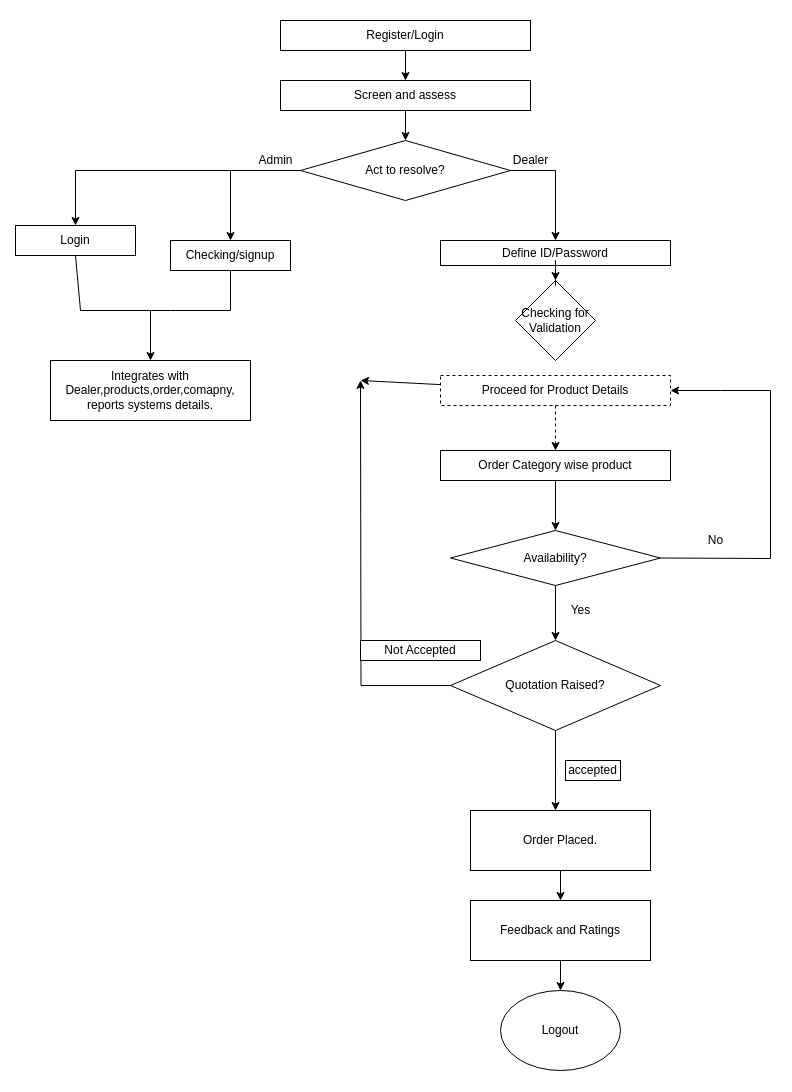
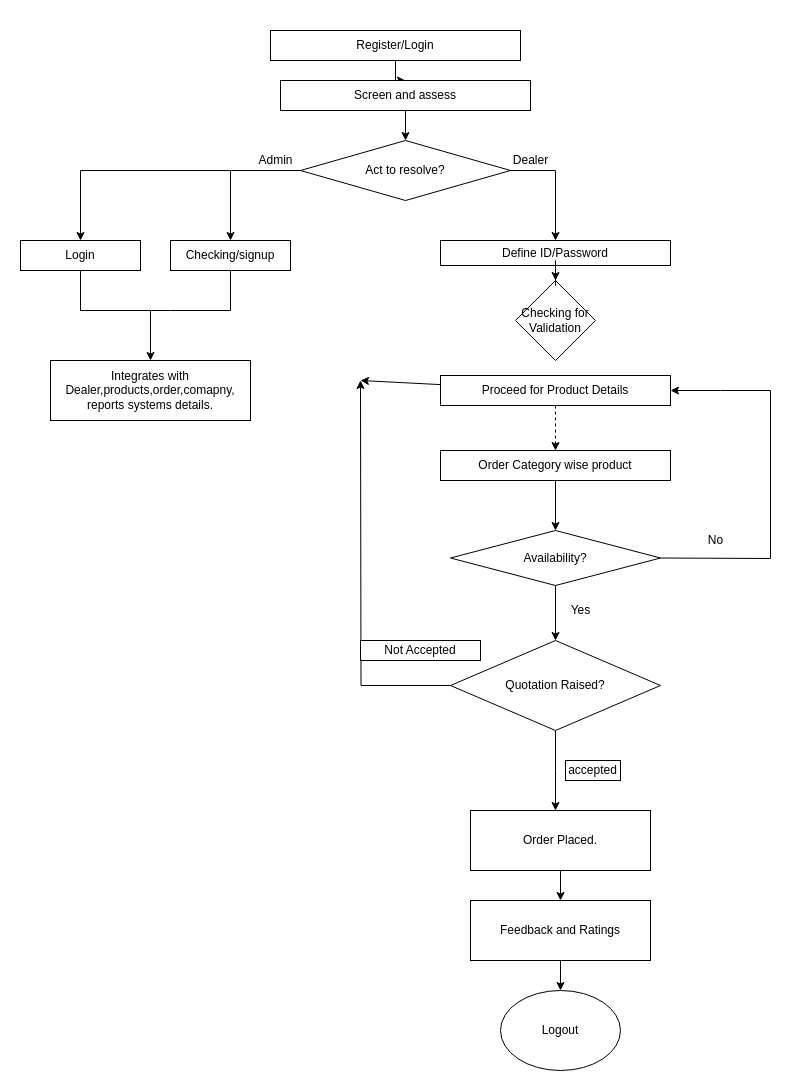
  <mxCell id="0" />
  <mxCell id="1" parent="0" />
  <mxCell id="2" value="" style="edgeStyle=orthogonalEdgeStyle;rounded=0;orthogonalLoop=1;jettySize=auto;html=1;" parent="1" source="3" target="4" edge="1"><mxGeometry relative="1" as="geometry" /></mxCell>
- <mxCell id="3" value="Register/Login" style="rounded=0;whiteSpace=wrap;html=1;" parent="1" vertex="1"><mxGeometry x="280" y="20" width="250" height="30" as="geometry" /></mxCell>
+ <mxCell id="3" value="Register/Login" style="rounded=0;whiteSpace=wrap;html=1;" parent="1" vertex="1"><mxGeometry x="270" y="30" width="250" height="30" as="geometry" /></mxCell>
  <mxCell id="4" value="Screen and assess" style="rounded=0;whiteSpace=wrap;html=1;" parent="1" vertex="1"><mxGeometry x="280" y="80" width="250" height="30" as="geometry" /></mxCell>
  <mxCell id="5" value="" style="edgeStyle=orthogonalEdgeStyle;rounded=0;orthogonalLoop=1;jettySize=auto;html=1;exitX=0.5;exitY=1;exitDx=0;exitDy=0;" parent="1" source="4" target="19" edge="1"><mxGeometry relative="1" as="geometry"><mxPoint x="405" y="170" as="sourcePoint" /></mxGeometry></mxCell>
  <mxCell id="6" value="Define ID/Password" style="whiteSpace=wrap;html=1;rounded=0;" parent="1" vertex="1"><mxGeometry x="440" y="240" width="230" height="25" as="geometry" /></mxCell>
  <mxCell id="7" value="" style="edgeStyle=orthogonalEdgeStyle;rounded=0;orthogonalLoop=1;jettySize=auto;html=1;dashed=1;" parent="1" source="9" target="11" edge="1"><mxGeometry relative="1" as="geometry" /></mxCell>
  <mxCell id="8" style="edgeStyle=none;rounded=0;orthogonalLoop=1;jettySize=auto;html=1;" parent="1" source="9" edge="1"><mxGeometry relative="1" as="geometry"><mxPoint x="360" y="380" as="targetPoint" /></mxGeometry></mxCell>
- <mxCell id="9" value="Proceed for Product Details" style="whiteSpace=wrap;html=1;rounded=0;dashed=1;" parent="1" vertex="1"><mxGeometry x="440" y="375" width="230" height="30" as="geometry" /></mxCell>
+ <mxCell id="9" value="Proceed for Product Details" style="whiteSpace=wrap;html=1;rounded=0;" parent="1" vertex="1"><mxGeometry x="440" y="375" width="230" height="30" as="geometry" /></mxCell>
  <mxCell id="10" value="" style="edgeStyle=orthogonalEdgeStyle;rounded=0;orthogonalLoop=1;jettySize=auto;html=1;" parent="1" source="11" target="13" edge="1"><mxGeometry relative="1" as="geometry" /></mxCell>
  <mxCell id="11" value="Order Category wise product" style="whiteSpace=wrap;html=1;rounded=0;" parent="1" vertex="1"><mxGeometry x="440" y="450" width="230" height="30" as="geometry" /></mxCell>
  <mxCell id="12" value="" style="edgeStyle=orthogonalEdgeStyle;rounded=0;orthogonalLoop=1;jettySize=auto;html=1;" parent="1" source="13" edge="1"><mxGeometry relative="1" as="geometry"><mxPoint x="555" y="640" as="targetPoint" /></mxGeometry></mxCell>
  <mxCell id="13" value="Availability?" style="rhombus;whiteSpace=wrap;html=1;rounded=0;" parent="1" vertex="1"><mxGeometry x="450" y="530" width="210" height="55" as="geometry" /></mxCell>
  <mxCell id="14" value="" style="endArrow=classic;html=1;rounded=0;exitX=1;exitY=0.5;exitDx=0;exitDy=0;entryX=1;entryY=0.5;entryDx=0;entryDy=0;" parent="1" source="13" target="9" edge="1"><mxGeometry width="50" height="50" relative="1" as="geometry"><mxPoint x="690" y="485" as="sourcePoint" /><mxPoint x="760" y="215" as="targetPoint" /><Array as="points"><mxPoint x="770" y="558" /><mxPoint x="770" y="390" /><mxPoint x="720" y="390" /></Array></mxGeometry></mxCell>
  <mxCell id="15" value="No" style="text;html=1;align=center;verticalAlign=middle;resizable=0;points=[];autosize=1;strokeColor=none;fillColor=none;" parent="1" vertex="1"><mxGeometry x="700" y="530" width="30" height="20" as="geometry" /></mxCell>
  <mxCell id="16" value="Yes" style="text;html=1;align=center;verticalAlign=middle;resizable=0;points=[];autosize=1;strokeColor=none;fillColor=none;" parent="1" vertex="1"><mxGeometry x="560" y="600" width="40" height="20" as="geometry" /></mxCell>
  <mxCell id="17" value="" style="edgeStyle=orthogonalEdgeStyle;rounded=0;orthogonalLoop=1;jettySize=auto;html=1;" parent="1" source="19" target="21" edge="1"><mxGeometry relative="1" as="geometry" /></mxCell>
  <mxCell id="18" value="" style="edgeStyle=orthogonalEdgeStyle;rounded=0;orthogonalLoop=1;jettySize=auto;html=1;" parent="1" source="19" target="22" edge="1"><mxGeometry relative="1" as="geometry" /></mxCell>
  <mxCell id="19" value="Act to resolve?" style="rhombus;whiteSpace=wrap;html=1;rounded=0;" parent="1" vertex="1"><mxGeometry x="300" y="140" width="210" height="60" as="geometry" /></mxCell>
  <mxCell id="20" value="" style="endArrow=classic;html=1;rounded=0;exitX=1;exitY=0.5;exitDx=0;exitDy=0;" parent="1" source="19" target="6" edge="1"><mxGeometry width="50" height="50" relative="1" as="geometry"><mxPoint x="560" y="310" as="sourcePoint" /><mxPoint x="610" y="170" as="targetPoint" /><Array as="points"><mxPoint x="555" y="170" /></Array></mxGeometry></mxCell>
- <mxCell id="21" value="Login" style="whiteSpace=wrap;html=1;rounded=0;" parent="1" vertex="1"><mxGeometry x="15" y="225" width="120" height="30" as="geometry" /></mxCell>
+ <mxCell id="21" value="Login" style="whiteSpace=wrap;html=1;rounded=0;" parent="1" vertex="1"><mxGeometry x="20" y="240" width="120" height="30" as="geometry" /></mxCell>
  <mxCell id="22" value="Checking/signup" style="whiteSpace=wrap;html=1;rounded=0;" parent="1" vertex="1"><mxGeometry x="170" y="240" width="120" height="30" as="geometry" /></mxCell>
  <mxCell id="23" value="Integrates with Dealer,products,order,comapny,&lt;br&gt;reports systems details." style="rounded=0;whiteSpace=wrap;html=1;" parent="1" vertex="1"><mxGeometry x="50" y="360" width="200" height="60" as="geometry" /></mxCell>
  <mxCell id="24" value="Dealer" style="text;html=1;align=center;verticalAlign=middle;resizable=0;points=[];autosize=1;strokeColor=none;fillColor=none;" parent="1" vertex="1"><mxGeometry x="505" y="150" width="50" height="20" as="geometry" /></mxCell>
  <mxCell id="25" value="Admin" style="text;html=1;align=center;verticalAlign=middle;resizable=0;points=[];autosize=1;strokeColor=none;fillColor=none;" parent="1" vertex="1"><mxGeometry x="250" y="150" width="50" height="20" as="geometry" /></mxCell>
  <mxCell id="26" value="" style="endArrow=none;html=1;rounded=0;exitX=0.5;exitY=1;exitDx=0;exitDy=0;" parent="1" source="21" edge="1"><mxGeometry width="50" height="50" relative="1" as="geometry"><mxPoint x="370" y="350" as="sourcePoint" /><mxPoint x="170" y="310" as="targetPoint" /><Array as="points"><mxPoint x="80" y="310" /></Array></mxGeometry></mxCell>
  <mxCell id="27" value="" style="endArrow=none;html=1;rounded=0;exitX=0.5;exitY=1;exitDx=0;exitDy=0;" parent="1" edge="1"><mxGeometry width="50" height="50" relative="1" as="geometry"><mxPoint x="230" y="270" as="sourcePoint" /><mxPoint x="170" y="310" as="targetPoint" /><Array as="points"><mxPoint x="230" y="310" /></Array></mxGeometry></mxCell>
  <mxCell id="28" value="" style="endArrow=classic;html=1;rounded=0;entryX=0.5;entryY=0;entryDx=0;entryDy=0;" parent="1" target="23" edge="1"><mxGeometry width="50" height="50" relative="1" as="geometry"><mxPoint x="150" y="310" as="sourcePoint" /><mxPoint x="150" y="340" as="targetPoint" /></mxGeometry></mxCell>
  <mxCell id="29" value="Checking for Validation" style="rhombus;whiteSpace=wrap;html=1;" parent="1" vertex="1"><mxGeometry x="515" y="280" width="80" height="80" as="geometry" /></mxCell>
  <mxCell id="30" value="" style="edgeStyle=orthogonalEdgeStyle;rounded=0;orthogonalLoop=1;jettySize=auto;html=1;" parent="1" source="6" target="29" edge="1"><mxGeometry relative="1" as="geometry"><mxPoint x="555" y="265" as="sourcePoint" /><mxPoint x="555" y="375" as="targetPoint" /></mxGeometry></mxCell>
  <mxCell id="31" style="edgeStyle=orthogonalEdgeStyle;rounded=0;orthogonalLoop=1;jettySize=auto;html=1;" parent="1" source="33" edge="1"><mxGeometry relative="1" as="geometry"><mxPoint x="555" y="810" as="targetPoint" /></mxGeometry></mxCell>
  <mxCell id="32" style="edgeStyle=orthogonalEdgeStyle;rounded=0;orthogonalLoop=1;jettySize=auto;html=1;" parent="1" source="33" edge="1"><mxGeometry relative="1" as="geometry"><mxPoint x="360" y="380" as="targetPoint" /></mxGeometry></mxCell>
  <mxCell id="33" value="Quotation Raised?" style="rhombus;whiteSpace=wrap;html=1;" parent="1" vertex="1"><mxGeometry x="450" y="640" width="210" height="90" as="geometry" /></mxCell>
  <mxCell id="34" value="accepted" style="rounded=0;whiteSpace=wrap;html=1;" parent="1" vertex="1"><mxGeometry x="565" y="760" width="55" height="20" as="geometry" /></mxCell>
  <mxCell id="35" value="Not Accepted" style="rounded=0;whiteSpace=wrap;html=1;" parent="1" vertex="1"><mxGeometry x="360" y="640" width="120" height="20" as="geometry" /></mxCell>
  <mxCell id="36" style="edgeStyle=none;rounded=0;orthogonalLoop=1;jettySize=auto;html=1;" parent="1" source="37" target="39" edge="1"><mxGeometry relative="1" as="geometry"><mxPoint x="560" y="910" as="targetPoint" /></mxGeometry></mxCell>
  <mxCell id="37" value="Order Placed." style="rounded=0;whiteSpace=wrap;html=1;" parent="1" vertex="1"><mxGeometry x="470" y="810" width="180" height="60" as="geometry" /></mxCell>
  <mxCell id="38" style="edgeStyle=none;rounded=0;orthogonalLoop=1;jettySize=auto;html=1;" parent="1" source="39" target="40" edge="1"><mxGeometry relative="1" as="geometry"><mxPoint x="560" y="1000" as="targetPoint" /></mxGeometry></mxCell>
  <mxCell id="39" value="Feedback and Ratings" style="rounded=0;whiteSpace=wrap;html=1;" parent="1" vertex="1"><mxGeometry x="470" y="900" width="180" height="60" as="geometry" /></mxCell>
  <mxCell id="40" value="Logout" style="ellipse;whiteSpace=wrap;html=1;" parent="1" vertex="1"><mxGeometry x="500" y="990" width="120" height="80" as="geometry" /></mxCell>
